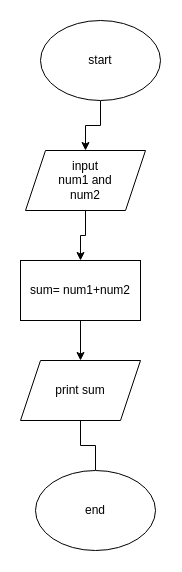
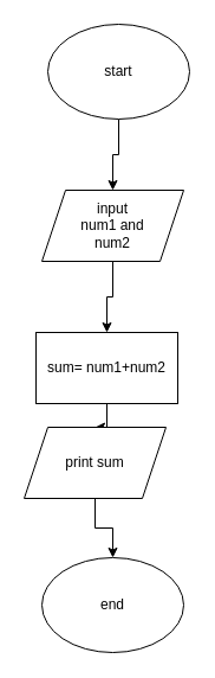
  <mxCell id="0" />
  <mxCell id="1" parent="0" />
  <mxCell id="2" style="edgeStyle=orthogonalEdgeStyle;rounded=0;orthogonalLoop=1;jettySize=auto;html=1;" edge="1" parent="1" source="3" target="5"><mxGeometry relative="1" as="geometry" /></mxCell>
  <mxCell id="3" value="start" style="ellipse;whiteSpace=wrap;html=1;" vertex="1" parent="1"><mxGeometry x="40" y="20" width="120" height="80" as="geometry" /></mxCell>
  <mxCell id="4" style="edgeStyle=orthogonalEdgeStyle;rounded=0;orthogonalLoop=1;jettySize=auto;html=1;exitX=0.5;exitY=1;exitDx=0;exitDy=0;" edge="1" parent="1" source="5" target="7"><mxGeometry relative="1" as="geometry" /></mxCell>
- <mxCell id="5" value="input &lt;br&gt;num1 and &lt;br&gt;num2" style="shape=parallelogram;perimeter=parallelogramPerimeter;whiteSpace=wrap;html=1;fixedSize=1;" vertex="1" parent="1"><mxGeometry x="25" y="150" width="120" height="60" as="geometry" /></mxCell>
+ <mxCell id="5" value="input &lt;br&gt;num1 and &lt;br&gt;num2" style="shape=parallelogram;perimeter=parallelogramPerimeter;whiteSpace=wrap;html=1;fixedSize=1;" vertex="1" parent="1"><mxGeometry x="35" y="160" width="120" height="60" as="geometry" /></mxCell>
  <mxCell id="6" style="edgeStyle=orthogonalEdgeStyle;rounded=0;orthogonalLoop=1;jettySize=auto;html=1;exitX=0.5;exitY=1;exitDx=0;exitDy=0;" edge="1" parent="1" source="7" target="9"><mxGeometry relative="1" as="geometry" /></mxCell>
- <mxCell id="7" value="sum= num1+num2" style="rounded=0;whiteSpace=wrap;html=1;" vertex="1" parent="1"><mxGeometry x="20" y="260" width="120" height="60" as="geometry" /></mxCell>
- <mxCell id="8" style="edgeStyle=orthogonalEdgeStyle;rounded=0;orthogonalLoop=1;jettySize=auto;html=1;exitX=0.5;exitY=1;exitDx=0;exitDy=0;entryX=0.5;entryY=0;entryDx=0;entryDy=0;endArrow=none;" edge="1" parent="1" source="9" target="10"><mxGeometry relative="1" as="geometry" /></mxCell>
+ <mxCell id="7" value="sum= num1+num2" style="rounded=0;whiteSpace=wrap;html=1;" vertex="1" parent="1"><mxGeometry x="30" y="280" width="120" height="60" as="geometry" /></mxCell>
+ <mxCell id="8" style="edgeStyle=orthogonalEdgeStyle;rounded=0;orthogonalLoop=1;jettySize=auto;html=1;exitX=0.5;exitY=1;exitDx=0;exitDy=0;entryX=0.5;entryY=0;entryDx=0;entryDy=0;" edge="1" parent="1" source="9" target="10"><mxGeometry relative="1" as="geometry" /></mxCell>
  <mxCell id="9" value="print sum" style="shape=parallelogram;perimeter=parallelogramPerimeter;whiteSpace=wrap;html=1;fixedSize=1;" vertex="1" parent="1"><mxGeometry x="20" y="360" width="120" height="60" as="geometry" /></mxCell>
  <mxCell id="10" value="end" style="ellipse;whiteSpace=wrap;html=1;" vertex="1" parent="1"><mxGeometry x="35" y="470" width="120" height="80" as="geometry" /></mxCell>
